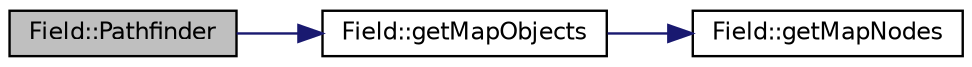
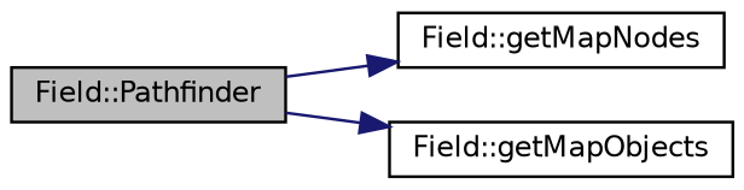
  digraph {
    rankdir=LR
    node [color=black fillcolor=white fontname=Helvetica fontsize=10 shape=record style=filled]
    edge [color=midnightblue fontname=Helvetica fontsize=10 labelfontname=Helvetica labelfontsize=10 style=solid]
    n1 [fillcolor=grey75 fontcolor=black height=0.2 label="Field::Pathfinder" width=0.4]
    n2 [height=0.2 label="Field::getMapNodes" width=0.4]
    n3 [height=0.2 label="Field::getMapObjects" width=0.4]
-   n3 -> n2
+   n1 -> n2
    n1 -> n3
  }
